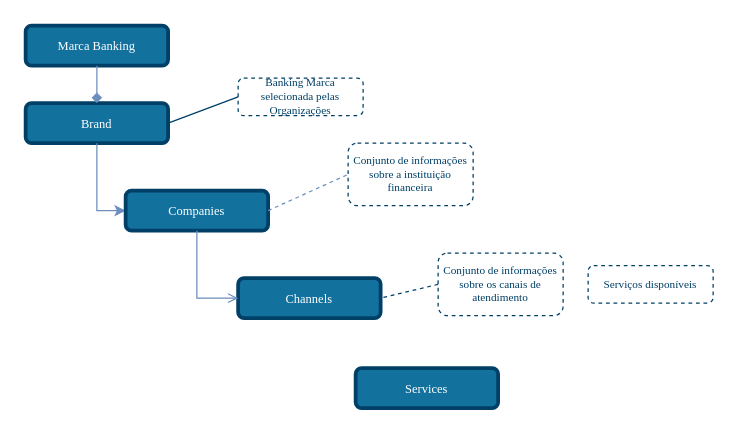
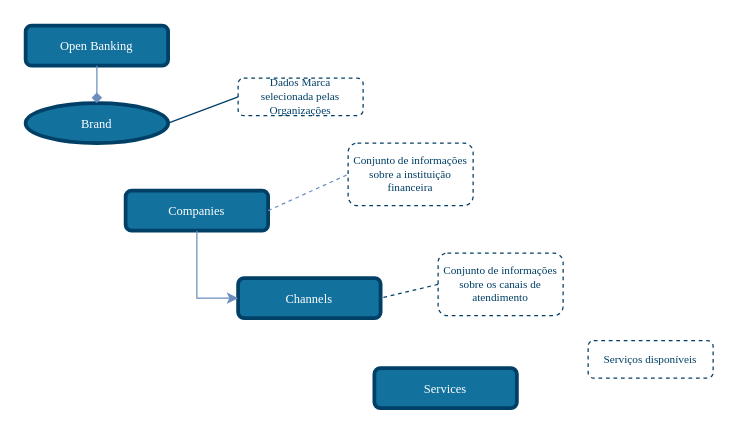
  <mxCell id="0" />
  <mxCell id="1" parent="0" />
- <mxCell id="2" value="Marca Banking" style="rounded=1;whiteSpace=wrap;html=1;comic=0;shadow=0;backgroundOutline=0;snapToPoint=0;fixDash=0;strokeWidth=3;fontFamily=Verdana;fontStyle=0;labelBackgroundColor=none;labelBorderColor=none;fontSize=10;fillColor=#13719E;strokeColor=#003F66;fontColor=#ffffff;" parent="1" vertex="1"><mxGeometry x="20" y="20" width="114" height="32" as="geometry" /></mxCell>
+ <mxCell id="2" value="Open Banking" style="rounded=1;whiteSpace=wrap;html=1;comic=0;shadow=0;backgroundOutline=0;snapToPoint=0;fixDash=0;strokeWidth=3;fontFamily=Verdana;fontStyle=0;labelBackgroundColor=none;labelBorderColor=none;fontSize=10;fillColor=#13719E;strokeColor=#003F66;fontColor=#ffffff;" parent="1" vertex="1"><mxGeometry x="20" y="20" width="114" height="32" as="geometry" /></mxCell>
  <mxCell id="3" value="Channels" style="rounded=1;whiteSpace=wrap;html=1;comic=0;shadow=0;backgroundOutline=0;snapToPoint=0;fixDash=0;strokeWidth=3;fontFamily=Verdana;fontStyle=0;labelBackgroundColor=none;labelBorderColor=none;fontSize=10;fillColor=#13719E;strokeColor=#003F66;fontColor=#ffffff;" parent="1" vertex="1"><mxGeometry x="190" y="222" width="114" height="32" as="geometry" /></mxCell>
- <mxCell id="4" value="Services" style="rounded=1;whiteSpace=wrap;html=1;comic=0;shadow=0;backgroundOutline=0;snapToPoint=0;fixDash=0;strokeWidth=3;fontFamily=Verdana;fontStyle=0;labelBackgroundColor=none;labelBorderColor=none;fontSize=10;fillColor=#13719E;strokeColor=#003F66;fontColor=#ffffff;" parent="1" vertex="1"><mxGeometry x="284" y="294" width="114" height="32" as="geometry" /></mxCell>
+ <mxCell id="4" value="Services" style="rounded=1;whiteSpace=wrap;html=1;comic=0;shadow=0;backgroundOutline=0;snapToPoint=0;fixDash=0;strokeWidth=3;fontFamily=Verdana;fontStyle=0;labelBackgroundColor=none;labelBorderColor=none;fontSize=10;fillColor=#13719E;strokeColor=#003F66;fontColor=#ffffff;" parent="1" vertex="1"><mxGeometry x="299" y="294" width="114" height="32" as="geometry" /></mxCell>
  <mxCell id="5" value="&lt;font style=&quot;font-size: 9px;&quot;&gt;Conjunto de informações sobre os canais de atendimento&lt;/font&gt;" style="rounded=1;whiteSpace=wrap;html=1;shadow=0;comic=0;strokeColor=#003F66;strokeWidth=1;fillColor=#ffffff;gradientColor=#ffffff;fontFamily=Verdana;fontSize=9;fontColor=#003F66;dashed=1;spacingLeft=5;spacing=0;spacingRight=5;spacingBottom=5;spacingTop=5;align=center;verticalAlign=middle;" parent="1" vertex="1"><mxGeometry x="350" y="202" width="100" height="50" as="geometry" /></mxCell>
  <mxCell id="6" value="" style="endArrow=none;dashed=1;html=1;shadow=0;strokeColor=#003F66;fontFamily=Verdana;fontSize=9;fontColor=#003F66;exitX=0;exitY=0.5;exitDx=0;exitDy=0;entryX=1;entryY=0.5;entryDx=0;entryDy=0;" parent="1" source="5" target="3" edge="1"><mxGeometry width="50" height="50" relative="1" as="geometry"><mxPoint x="440" y="262" as="sourcePoint" /><mxPoint x="490" y="212" as="targetPoint" /></mxGeometry></mxCell>
- <mxCell id="7" value="&lt;font style=&quot;font-size: 9px&quot;&gt;Serviços disponíveis&lt;/font&gt;" style="rounded=1;whiteSpace=wrap;html=1;shadow=0;comic=0;strokeColor=#003F66;strokeWidth=1;fillColor=#ffffff;gradientColor=#ffffff;fontFamily=Verdana;fontSize=9;fontColor=#003F66;dashed=1;spacingLeft=5;spacing=0;spacingRight=5;spacingBottom=5;spacingTop=5;align=center;verticalAlign=middle;" parent="1" vertex="1"><mxGeometry x="470" y="212" width="100" height="30" as="geometry" /></mxCell>
- <mxCell id="8" value="Brand" style="rounded=1;whiteSpace=wrap;html=1;comic=0;shadow=0;backgroundOutline=0;snapToPoint=0;fixDash=0;strokeWidth=3;fontFamily=Verdana;fontStyle=0;labelBackgroundColor=none;labelBorderColor=none;fontSize=10;fillColor=#13719E;strokeColor=#003F66;fontColor=#ffffff;" parent="1" vertex="1"><mxGeometry x="20" y="82" width="114" height="32" as="geometry" /></mxCell>
- <mxCell id="9" value="&lt;font style=&quot;font-size: 9px&quot;&gt;Banking Marca selecionada pelas Organizações&lt;/font&gt;" style="rounded=1;whiteSpace=wrap;html=1;shadow=0;comic=0;strokeColor=#003F66;strokeWidth=1;fillColor=#ffffff;gradientColor=#ffffff;fontFamily=Verdana;fontSize=9;fontColor=#003F66;dashed=1;spacingLeft=5;spacing=0;spacingRight=5;spacingBottom=5;spacingTop=5;align=center;verticalAlign=middle;" parent="1" vertex="1"><mxGeometry x="190" y="62" width="100" height="30" as="geometry" /></mxCell>
+ <mxCell id="7" value="&lt;font style=&quot;font-size: 9px&quot;&gt;Serviços disponíveis&lt;/font&gt;" style="rounded=1;whiteSpace=wrap;html=1;shadow=0;comic=0;strokeColor=#003F66;strokeWidth=1;fillColor=#ffffff;gradientColor=#ffffff;fontFamily=Verdana;fontSize=9;fontColor=#003F66;dashed=1;spacingLeft=5;spacing=0;spacingRight=5;spacingBottom=5;spacingTop=5;align=center;verticalAlign=middle;" parent="1" vertex="1"><mxGeometry x="470" y="272" width="100" height="30" as="geometry" /></mxCell>
+ <mxCell id="8" value="Brand" style="ellipse;whiteSpace=wrap;html=1;comic=0;shadow=0;backgroundOutline=0;snapToPoint=0;fixDash=0;strokeWidth=3;fontFamily=Verdana;fontStyle=0;labelBackgroundColor=none;labelBorderColor=none;fontSize=10;fillColor=#13719E;strokeColor=#003F66;fontColor=#ffffff;" parent="1" vertex="1"><mxGeometry x="20" y="82" width="114" height="32" as="geometry" /></mxCell>
+ <mxCell id="9" value="&lt;font style=&quot;font-size: 9px&quot;&gt;Dados Marca selecionada pelas Organizações&lt;/font&gt;" style="rounded=1;whiteSpace=wrap;html=1;shadow=0;comic=0;strokeColor=#003F66;strokeWidth=1;fillColor=#ffffff;gradientColor=#ffffff;fontFamily=Verdana;fontSize=9;fontColor=#003F66;dashed=1;spacingLeft=5;spacing=0;spacingRight=5;spacingBottom=5;spacingTop=5;align=center;verticalAlign=middle;" parent="1" vertex="1"><mxGeometry x="190" y="62" width="100" height="30" as="geometry" /></mxCell>
  <mxCell id="10" value="" style="endArrow=none;dashed=0;html=1;shadow=0;strokeColor=#003F66;fontFamily=Verdana;fontSize=9;fontColor=#003F66;exitX=0;exitY=0.5;exitDx=0;exitDy=0;entryX=1;entryY=0.5;entryDx=0;entryDy=0;" parent="1" source="9" target="8" edge="1"><mxGeometry width="50" height="50" relative="1" as="geometry"><mxPoint x="195" y="182" as="sourcePoint" /><mxPoint x="144" y="192" as="targetPoint" /></mxGeometry></mxCell>
  <mxCell id="11" style="edgeStyle=orthogonalEdgeStyle;rounded=0;orthogonalLoop=1;jettySize=auto;html=1;entryX=0.5;entryY=0;entryDx=0;entryDy=0;strokeColor=#6C8EBF;endArrow=diamond;endFill=1;exitX=0.5;exitY=1;exitDx=0;exitDy=0;" parent="1" source="2" target="8" edge="1"><mxGeometry relative="1" as="geometry"><mxPoint x="60" y="-68" as="sourcePoint" /><mxPoint x="162" y="19" as="targetPoint" /></mxGeometry></mxCell>
- <mxCell id="12" style="edgeStyle=orthogonalEdgeStyle;rounded=0;orthogonalLoop=1;jettySize=auto;html=1;exitX=0.5;exitY=1;exitDx=0;exitDy=0;entryX=0;entryY=0.5;entryDx=0;entryDy=0;strokeColor=#6C8EBF;endArrow=classic;endFill=1;" parent="1" source="8" target="13" edge="1"><mxGeometry relative="1" as="geometry"><mxPoint x="40" y="162" as="sourcePoint" /><mxPoint x="75" y="204" as="targetPoint" /></mxGeometry></mxCell>
  <mxCell id="13" value="Companies" style="rounded=1;whiteSpace=wrap;html=1;comic=0;shadow=0;backgroundOutline=0;snapToPoint=0;fixDash=0;strokeWidth=3;fontFamily=Verdana;fontStyle=0;labelBackgroundColor=none;labelBorderColor=none;fontSize=10;fillColor=#13719E;strokeColor=#003F66;fontColor=#ffffff;" parent="1" vertex="1"><mxGeometry x="100" y="152" width="114" height="32" as="geometry" /></mxCell>
- <mxCell id="14" style="edgeStyle=orthogonalEdgeStyle;rounded=0;orthogonalLoop=1;jettySize=auto;html=1;exitX=0.5;exitY=1;exitDx=0;exitDy=0;entryX=0;entryY=0.5;entryDx=0;entryDy=0;strokeColor=#6C8EBF;endArrow=open;endFill=1;" parent="1" source="13" target="3" edge="1"><mxGeometry relative="1" as="geometry"><mxPoint x="111" y="273" as="sourcePoint" /><mxPoint x="134" y="327" as="targetPoint" /></mxGeometry></mxCell>
+ <mxCell id="14" style="edgeStyle=orthogonalEdgeStyle;rounded=0;orthogonalLoop=1;jettySize=auto;html=1;exitX=0.5;exitY=1;exitDx=0;exitDy=0;entryX=0;entryY=0.5;entryDx=0;entryDy=0;strokeColor=#6C8EBF;endArrow=classic;endFill=1;" parent="1" source="13" target="3" edge="1"><mxGeometry relative="1" as="geometry"><mxPoint x="111" y="273" as="sourcePoint" /><mxPoint x="134" y="327" as="targetPoint" /></mxGeometry></mxCell>
  <mxCell id="15" style="edgeStyle=none;rounded=1;orthogonalLoop=1;jettySize=auto;html=1;exitX=1;exitY=0.5;exitDx=0;exitDy=0;entryX=0;entryY=0.5;entryDx=0;entryDy=0;dashed=1;endArrow=none;endFill=0;endSize=6;strokeColor=#6C8EBF;" parent="1" source="13" target="16" edge="1"><mxGeometry relative="1" as="geometry"><mxPoint x="230" y="156" as="sourcePoint" /></mxGeometry></mxCell>
  <mxCell id="16" value="&lt;font style=&quot;font-size: 9px&quot;&gt;Conjunto de informações sobre a instituição financeira&lt;/font&gt;" style="rounded=1;whiteSpace=wrap;html=1;shadow=0;comic=0;strokeColor=#003F66;strokeWidth=1;fillColor=#ffffff;gradientColor=#ffffff;fontFamily=Verdana;fontSize=9;fontColor=#003F66;dashed=1;spacingLeft=5;spacing=0;spacingRight=5;spacingBottom=5;spacingTop=5;align=center;verticalAlign=middle;" parent="1" vertex="1"><mxGeometry x="278" y="114" width="100" height="50" as="geometry" /></mxCell>
